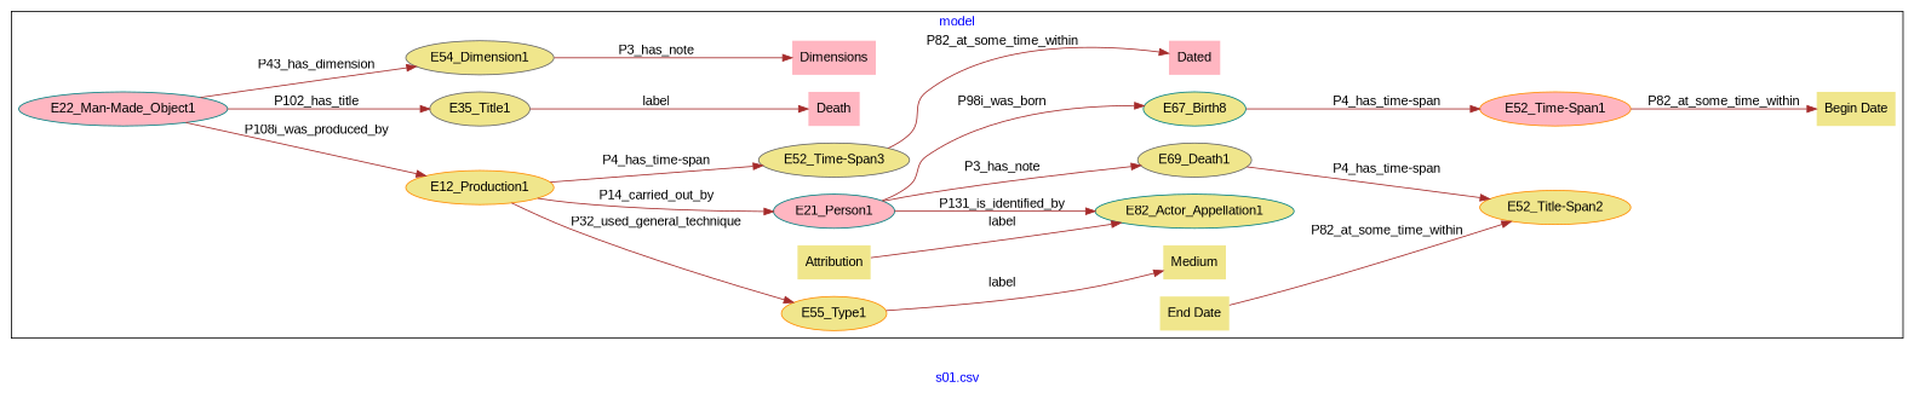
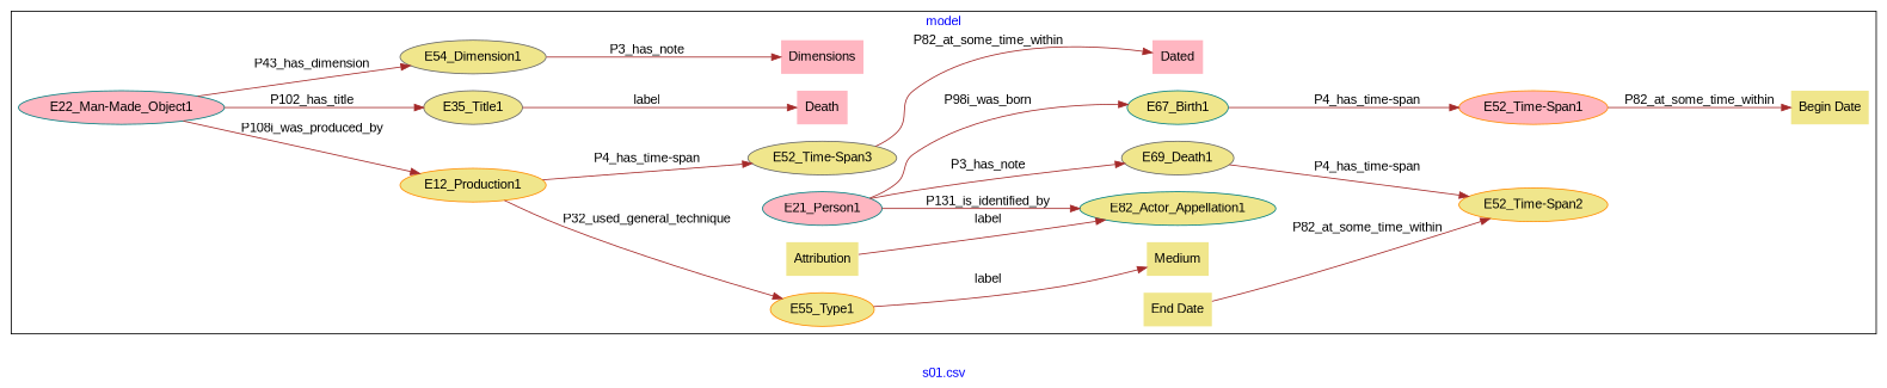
  digraph {
    fontcolor=blue
    fontname="Liberation Sans"
    label="s01.csv"
    rankdir=LR
    remincross=true
    node [color=darkorange fillcolor=khaki fontname="Liberation Sans" style=filled]
    edge [color=brown fontcolor=black fontname="Liberation Sans"]
    n1 [label=E12_Production1]
    n2 [color=teal fillcolor=lightpink label=E21_Person1]
    n3 [color=gray40 label="E52_Time-Span3"]
    n4 [label=E55_Type1]
-   n5 [color=teal label=E67_Birth8]
+   n5 [color=teal label=E67_Birth1]
    n6 [color=gray40 label=E69_Death1]
    n7 [color=teal label=E82_Actor_Appellation1]
    n8 [color=teal fillcolor=lightpink label="E22_Man-Made_Object1"]
    n9 [color=gray40 label=E35_Title1]
    n10 [color=gray40 label=E54_Dimension1]
    n11 [fillcolor=lightpink label="E52_Time-Span1"]
-   n12 [label="E52_Title-Span2"]
+   n12 [label="E52_Time-Span2"]
    n13 [color=teal label="Begin Date" shape=plaintext]
    n14 [label=Attribution shape=plaintext]
    n15 [color=teal label="End Date" shape=plaintext]
    n16 [fillcolor=lightpink label=Dated shape=plaintext]
    n17 [fillcolor=lightpink label=Death shape=plaintext]
    n18 [fillcolor=lightpink label=Dimensions shape=plaintext]
    n19 [label=Medium shape=plaintext]
    subgraph cluster_1 {
      label=model
      n1
      n2
      n3
      n4
      n5
      n6
      n7
      n8
      n9
      n10
      n11
      n12
      n13
      n14
      n15
      n16
      n17
      n18
      n19
    }
-   n1 -> n2 [label=P14_carried_out_by]
    n1 -> n3 [label="P4_has_time-span"]
    n1 -> n4 [label=P32_used_general_technique]
    n2 -> n5 [label=P98i_was_born]
    n2 -> n6 [label=P3_has_note]
    n2 -> n7 [label=P131_is_identified_by]
    n3 -> n16 [label=P82_at_some_time_within]
    n4 -> n19 [label=label]
    n5 -> n11 [label="P4_has_time-span"]
    n6 -> n12 [label="P4_has_time-span"]
    n8 -> n1 [label=P108i_was_produced_by]
    n8 -> n9 [label=P102_has_title]
    n8 -> n10 [label=P43_has_dimension]
    n9 -> n17 [label=label]
    n10 -> n18 [label=P3_has_note]
    n11 -> n13 [label=P82_at_some_time_within]
    n14 -> n7 [label=label]
    n15 -> n12 [label=P82_at_some_time_within]
  }
